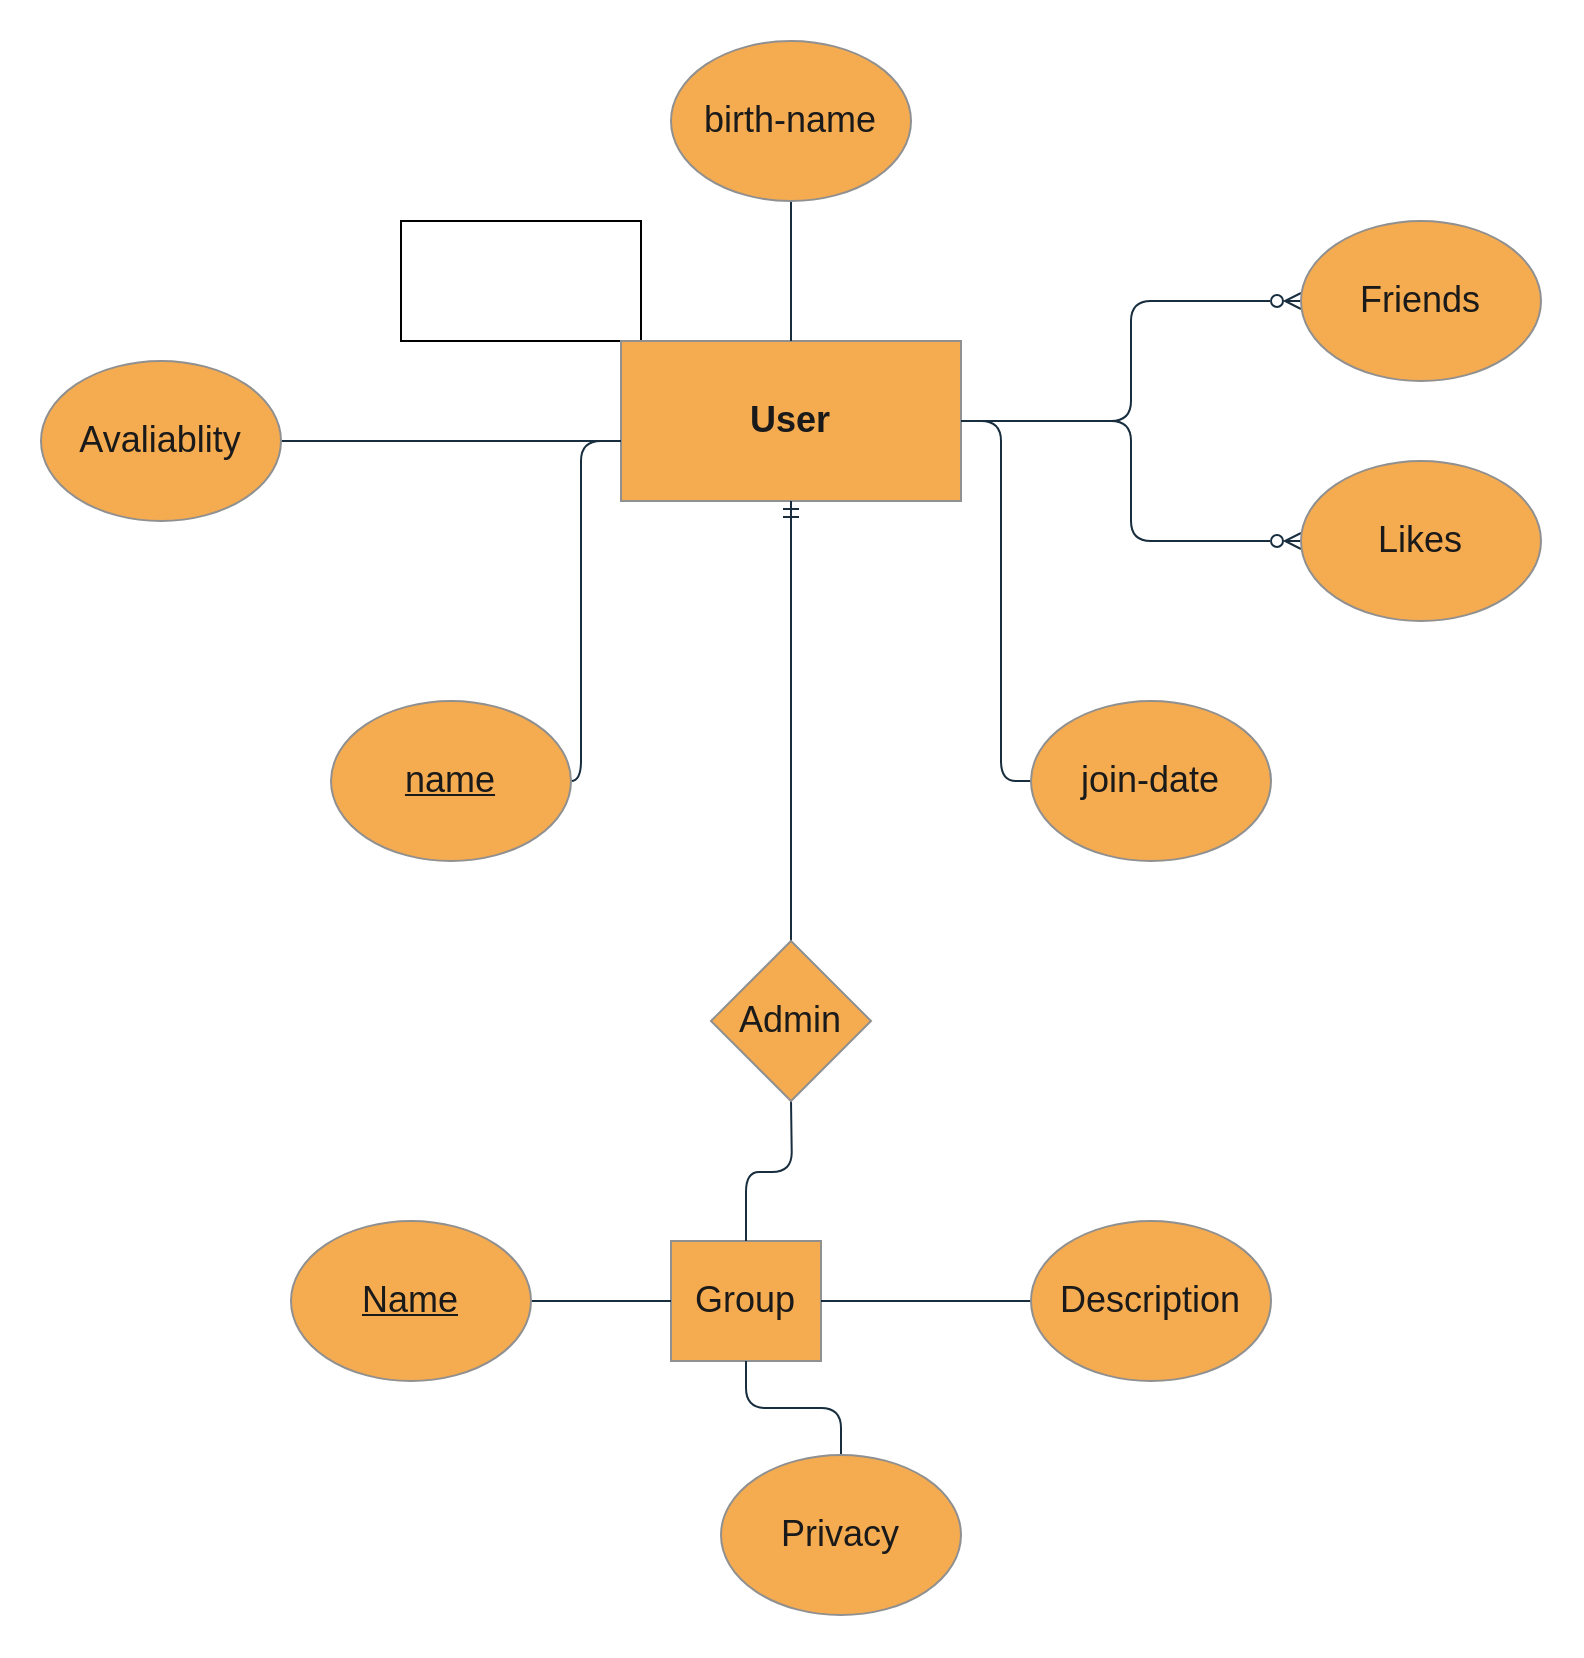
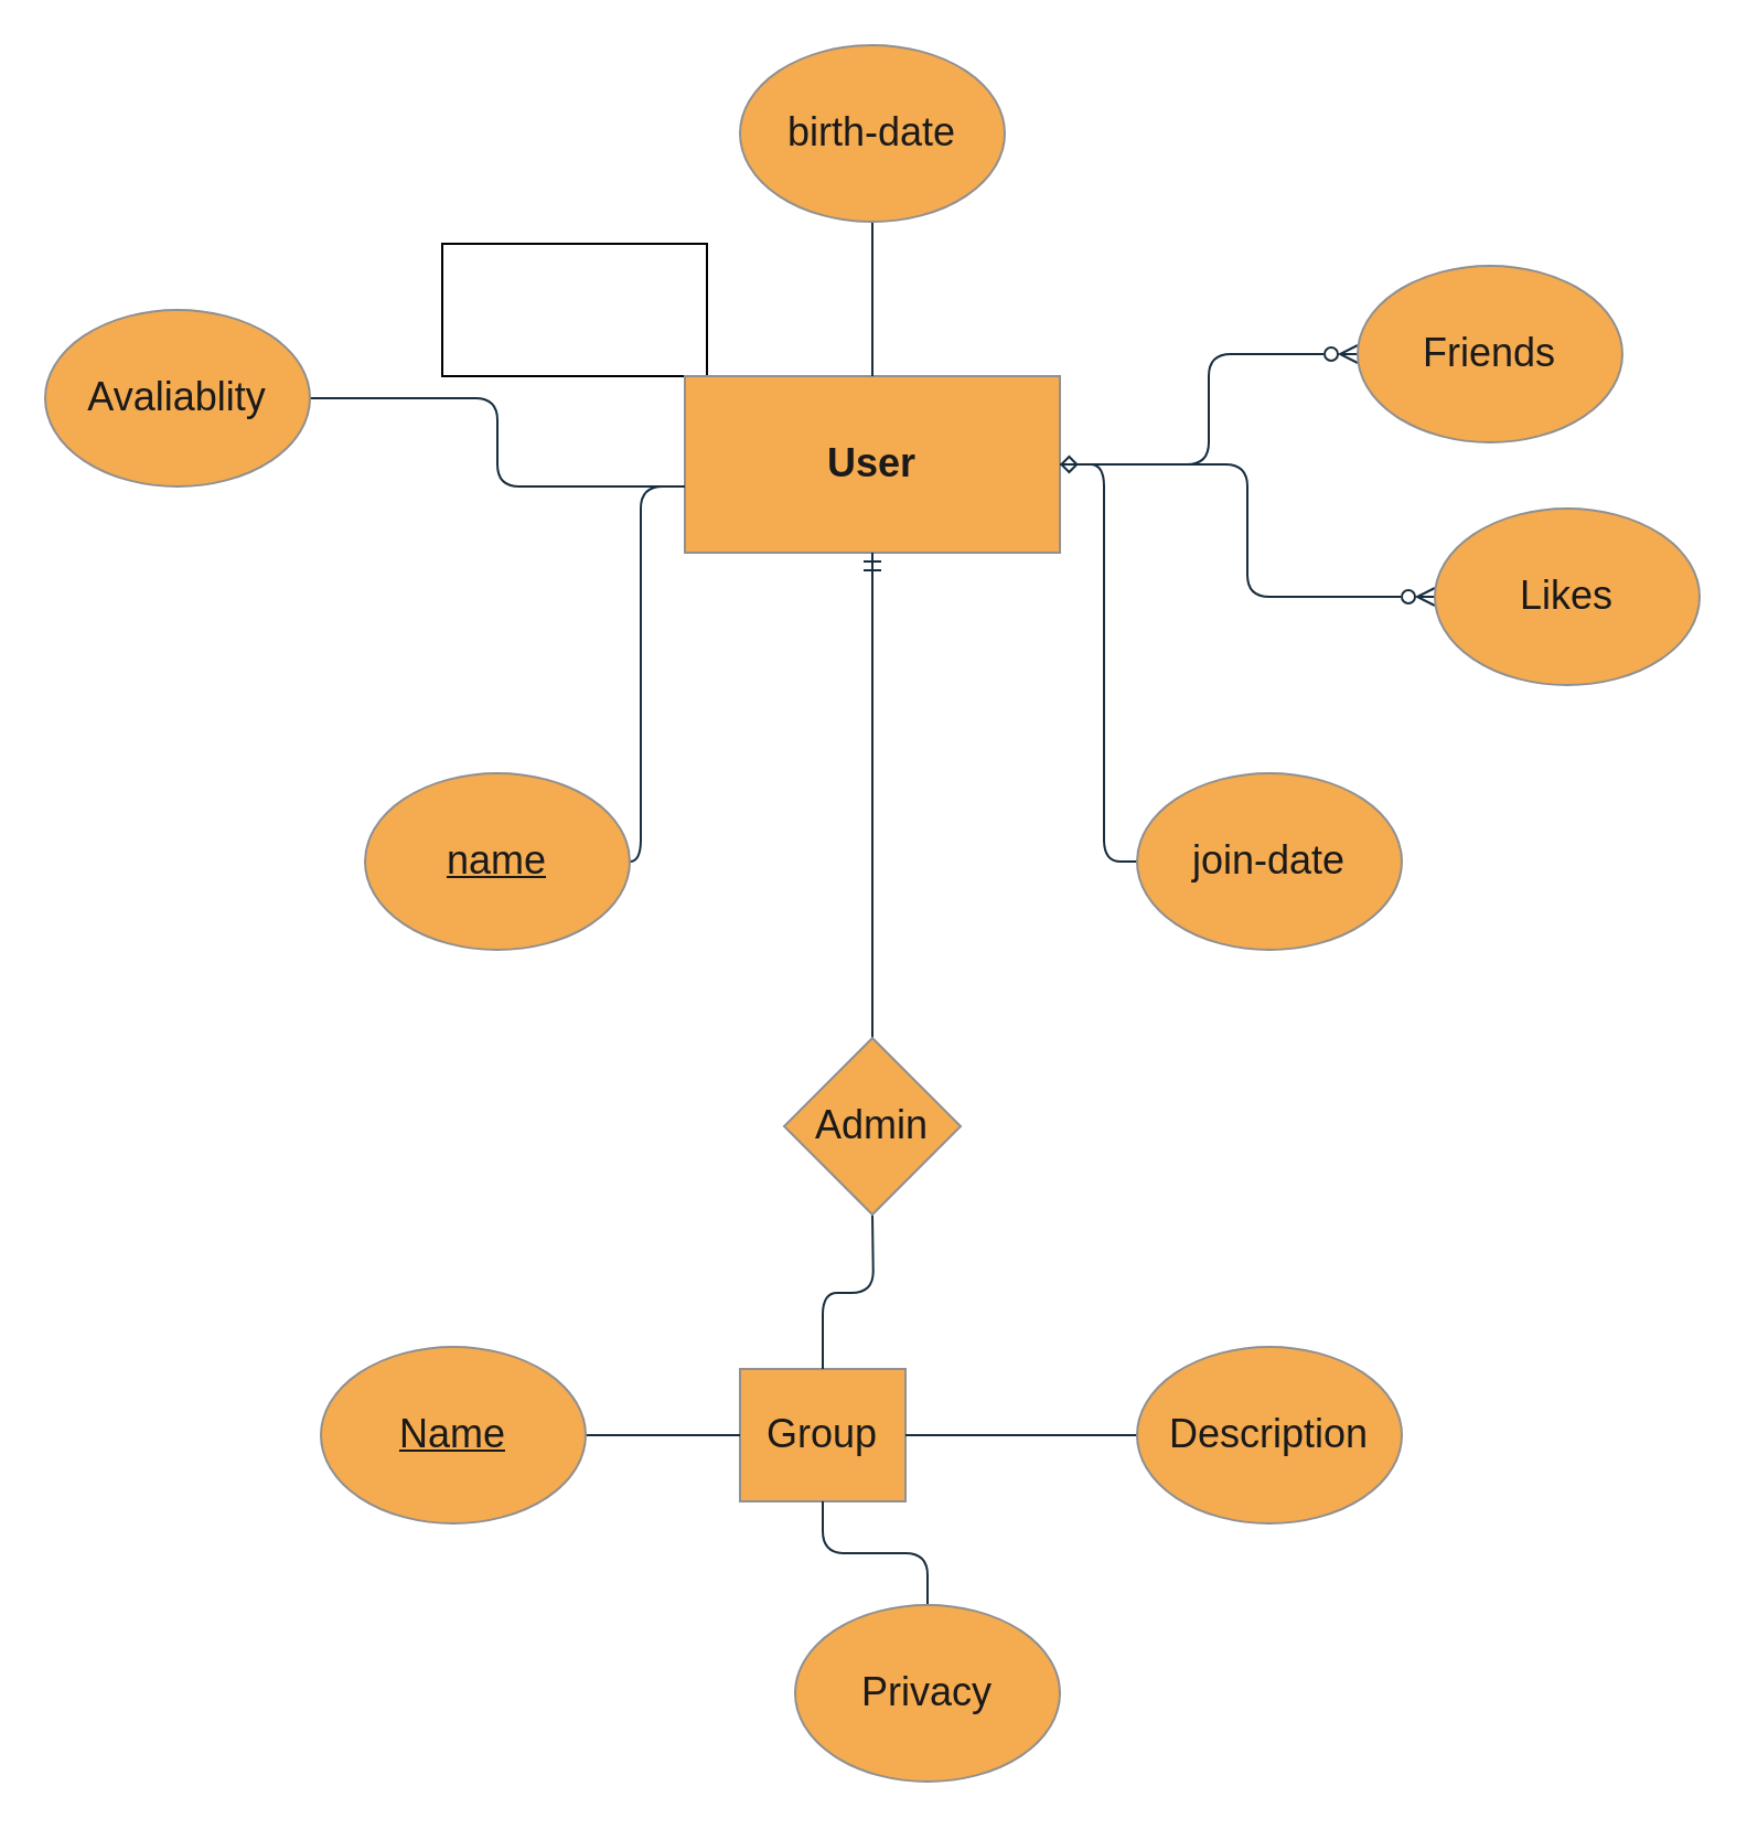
  <mxCell id="0" />
  <mxCell id="1" parent="0" />
  <mxCell id="2" value="" style="rounded=0;whiteSpace=wrap;html=1;" vertex="1" parent="1"><mxGeometry x="200" y="110" width="120" height="60" as="geometry" /></mxCell>
  <mxCell id="3" value="&lt;h1 style=&quot;font-size: 18px&quot;&gt;User&lt;/h1&gt;" style="rounded=0;whiteSpace=wrap;html=1;fillColor=#F5AB50;strokeColor=#909090;fontColor=#1A1A1A;" vertex="1" parent="1"><mxGeometry x="310" y="170" width="170" height="80" as="geometry" /></mxCell>
  <mxCell id="4" style="edgeStyle=orthogonalEdgeStyle;curved=0;rounded=1;sketch=0;orthogonalLoop=1;jettySize=auto;html=1;entryX=0;entryY=0.625;entryDx=0;entryDy=0;entryPerimeter=0;fontColor=#1A1A1A;strokeColor=#182E3E;endArrow=none;endFill=0;" edge="1" parent="1" target="3"><mxGeometry relative="1" as="geometry"><mxPoint x="280" y="390" as="sourcePoint" /><Array as="points"><mxPoint x="290" y="390" /><mxPoint x="290" y="220" /></Array></mxGeometry></mxCell>
  <mxCell id="5" value="&lt;u&gt;name&lt;/u&gt;" style="ellipse;whiteSpace=wrap;html=1;fontSize=18;fillColor=#F5AB50;strokeColor=#909090;fontColor=#1A1A1A;" vertex="1" parent="1"><mxGeometry x="165" y="350" width="120" height="80" as="geometry" /></mxCell>
  <mxCell id="6" style="edgeStyle=orthogonalEdgeStyle;curved=0;rounded=1;sketch=0;orthogonalLoop=1;jettySize=auto;html=1;fontSize=18;fontColor=#1A1A1A;startArrow=none;startFill=0;endArrow=none;endFill=0;strokeColor=#182E3E;strokeWidth=1;" edge="1" parent="1" source="7" target="3"><mxGeometry relative="1" as="geometry" /></mxCell>
- <mxCell id="7" value="birth-name" style="ellipse;whiteSpace=wrap;html=1;fontSize=18;fillColor=#F5AB50;strokeColor=#909090;fontColor=#1A1A1A;" vertex="1" parent="1"><mxGeometry x="335" y="20" width="120" height="80" as="geometry" /></mxCell>
- <mxCell id="8" style="edgeStyle=orthogonalEdgeStyle;curved=0;rounded=1;sketch=0;orthogonalLoop=1;jettySize=auto;html=1;entryX=1;entryY=0.5;entryDx=0;entryDy=0;fontSize=18;fontColor=#1A1A1A;startArrow=none;startFill=0;endArrow=none;endFill=0;strokeColor=#182E3E;strokeWidth=1;" edge="1" parent="1" source="9" target="3"><mxGeometry relative="1" as="geometry"><Array as="points"><mxPoint x="500" y="390" /><mxPoint x="500" y="210" /></Array></mxGeometry></mxCell>
+ <mxCell id="7" value="birth-date" style="ellipse;whiteSpace=wrap;html=1;fontSize=18;fillColor=#F5AB50;strokeColor=#909090;fontColor=#1A1A1A;" vertex="1" parent="1"><mxGeometry x="335" y="20" width="120" height="80" as="geometry" /></mxCell>
+ <mxCell id="8" style="edgeStyle=orthogonalEdgeStyle;curved=0;rounded=1;sketch=0;orthogonalLoop=1;jettySize=auto;html=1;entryX=1;entryY=0.5;entryDx=0;entryDy=0;fontSize=18;fontColor=#1A1A1A;startArrow=none;startFill=0;endArrow=diamond;endFill=0;strokeColor=#182E3E;strokeWidth=1;" edge="1" parent="1" source="9" target="3"><mxGeometry relative="1" as="geometry"><Array as="points"><mxPoint x="500" y="390" /><mxPoint x="500" y="210" /></Array></mxGeometry></mxCell>
  <mxCell id="9" value="join-date" style="ellipse;whiteSpace=wrap;html=1;fontSize=18;fillColor=#F5AB50;strokeColor=#909090;fontColor=#1A1A1A;" vertex="1" parent="1"><mxGeometry x="515" y="350" width="120" height="80" as="geometry" /></mxCell>
  <mxCell id="10" style="edgeStyle=orthogonalEdgeStyle;curved=0;rounded=1;sketch=0;orthogonalLoop=1;jettySize=auto;html=1;fontSize=18;fontColor=#1A1A1A;strokeColor=#182E3E;endArrow=none;endFill=0;entryX=0;entryY=0.625;entryDx=0;entryDy=0;entryPerimeter=0;" edge="1" parent="1" source="11" target="3"><mxGeometry relative="1" as="geometry"><mxPoint x="290" y="270" as="targetPoint" /></mxGeometry></mxCell>
- <mxCell id="11" value="&lt;font style=&quot;font-size: 18px&quot;&gt;Avaliablity&lt;/font&gt;" style="ellipse;whiteSpace=wrap;html=1;rounded=0;sketch=0;fontColor=#1A1A1A;strokeColor=#909090;fillColor=#F5AB50;" vertex="1" parent="1"><mxGeometry x="20" y="180" width="120" height="80" as="geometry" /></mxCell>
+ <mxCell id="11" value="&lt;font style=&quot;font-size: 18px&quot;&gt;Avaliablity&lt;/font&gt;" style="ellipse;whiteSpace=wrap;html=1;rounded=0;sketch=0;fontColor=#1A1A1A;strokeColor=#909090;fillColor=#F5AB50;" vertex="1" parent="1"><mxGeometry x="20" y="140" width="120" height="80" as="geometry" /></mxCell>
  <mxCell id="12" style="edgeStyle=orthogonalEdgeStyle;curved=0;rounded=1;sketch=0;orthogonalLoop=1;jettySize=auto;html=1;entryX=1;entryY=0.5;entryDx=0;entryDy=0;fontSize=18;fontColor=#1A1A1A;endArrow=none;endFill=0;strokeColor=#182E3E;strokeWidth=1;startArrow=ERzeroToMany;startFill=0;" edge="1" parent="1" source="13" target="3"><mxGeometry relative="1" as="geometry" /></mxCell>
  <mxCell id="13" value="Likes" style="ellipse;whiteSpace=wrap;html=1;rounded=0;sketch=0;fontSize=18;fontColor=#1A1A1A;strokeColor=#909090;fillColor=#F5AB50;" vertex="1" parent="1"><mxGeometry x="650" y="230" width="120" height="80" as="geometry" /></mxCell>
  <mxCell id="14" style="edgeStyle=orthogonalEdgeStyle;curved=0;rounded=1;sketch=0;orthogonalLoop=1;jettySize=auto;html=1;entryX=1;entryY=0.5;entryDx=0;entryDy=0;fontSize=18;fontColor=#1A1A1A;startArrow=ERzeroToMany;startFill=0;endArrow=none;endFill=0;strokeColor=#182E3E;strokeWidth=1;" edge="1" parent="1" source="15" target="3"><mxGeometry relative="1" as="geometry" /></mxCell>
- <mxCell id="15" value="Friends" style="ellipse;whiteSpace=wrap;html=1;rounded=0;sketch=0;fontSize=18;fontColor=#1A1A1A;strokeColor=#909090;fillColor=#F5AB50;" vertex="1" parent="1"><mxGeometry x="650" y="110" width="120" height="80" as="geometry" /></mxCell>
+ <mxCell id="15" value="Friends" style="ellipse;whiteSpace=wrap;html=1;rounded=0;sketch=0;fontSize=18;fontColor=#1A1A1A;strokeColor=#909090;fillColor=#F5AB50;" vertex="1" parent="1"><mxGeometry x="615" y="120" width="120" height="80" as="geometry" /></mxCell>
  <mxCell id="16" value="Group" style="rounded=0;whiteSpace=wrap;html=1;sketch=0;fontSize=18;fontColor=#1A1A1A;strokeColor=#909090;fillColor=#F5AB50;" vertex="1" parent="1"><mxGeometry x="335" y="620" width="75" height="60" as="geometry" /></mxCell>
  <mxCell id="17" style="edgeStyle=orthogonalEdgeStyle;curved=0;rounded=1;sketch=0;orthogonalLoop=1;jettySize=auto;html=1;fontSize=18;fontColor=#1A1A1A;startArrow=none;startFill=0;endArrow=none;endFill=0;strokeColor=#182E3E;strokeWidth=1;" edge="1" parent="1" source="18" target="16"><mxGeometry relative="1" as="geometry" /></mxCell>
  <mxCell id="18" value="&lt;u&gt;Name&lt;/u&gt;" style="ellipse;whiteSpace=wrap;html=1;rounded=0;sketch=0;fontSize=18;fontColor=#1A1A1A;strokeColor=#909090;fillColor=#F5AB50;" vertex="1" parent="1"><mxGeometry x="145" y="610" width="120" height="80" as="geometry" /></mxCell>
  <mxCell id="19" style="edgeStyle=orthogonalEdgeStyle;curved=0;rounded=1;sketch=0;orthogonalLoop=1;jettySize=auto;html=1;fontSize=18;fontColor=#1A1A1A;startArrow=none;startFill=0;endArrow=none;endFill=0;strokeColor=#182E3E;strokeWidth=1;" edge="1" parent="1" target="16"><mxGeometry relative="1" as="geometry"><mxPoint x="395" y="550" as="sourcePoint" /></mxGeometry></mxCell>
  <mxCell id="20" style="edgeStyle=orthogonalEdgeStyle;curved=0;rounded=1;sketch=0;orthogonalLoop=1;jettySize=auto;html=1;fontSize=18;fontColor=#1A1A1A;startArrow=none;startFill=0;endArrow=none;endFill=0;strokeColor=#182E3E;strokeWidth=1;" edge="1" parent="1" source="21" target="16"><mxGeometry relative="1" as="geometry" /></mxCell>
  <mxCell id="21" value="Privacy" style="ellipse;whiteSpace=wrap;html=1;rounded=0;sketch=0;fontSize=18;fontColor=#1A1A1A;strokeColor=#909090;fillColor=#F5AB50;" vertex="1" parent="1"><mxGeometry x="360" y="727" width="120" height="80" as="geometry" /></mxCell>
  <mxCell id="22" style="edgeStyle=orthogonalEdgeStyle;curved=0;rounded=1;sketch=0;orthogonalLoop=1;jettySize=auto;html=1;fontSize=18;fontColor=#1A1A1A;startArrow=none;startFill=0;endArrow=none;endFill=0;strokeColor=#182E3E;strokeWidth=1;" edge="1" parent="1" source="23" target="16"><mxGeometry relative="1" as="geometry" /></mxCell>
  <mxCell id="23" value="Description" style="ellipse;whiteSpace=wrap;html=1;rounded=0;sketch=0;fontSize=18;fontColor=#1A1A1A;strokeColor=#909090;fillColor=#F5AB50;" vertex="1" parent="1"><mxGeometry x="515" y="610" width="120" height="80" as="geometry" /></mxCell>
  <mxCell id="24" style="edgeStyle=orthogonalEdgeStyle;curved=0;rounded=1;sketch=0;orthogonalLoop=1;jettySize=auto;html=1;entryX=0.5;entryY=1;entryDx=0;entryDy=0;fontSize=18;fontColor=#1A1A1A;startArrow=none;startFill=0;endArrow=ERmandOne;endFill=0;strokeColor=#182E3E;strokeWidth=1;" edge="1" parent="1" source="25" target="3"><mxGeometry relative="1" as="geometry" /></mxCell>
  <mxCell id="25" value="&lt;font face=&quot;helvetica&quot;&gt;Admin&lt;br&gt;&lt;/font&gt;" style="rhombus;whiteSpace=wrap;html=1;rounded=0;sketch=0;fontSize=18;fontColor=#1A1A1A;strokeColor=#909090;fillColor=#F5AB50;" vertex="1" parent="1"><mxGeometry x="355" y="470" width="80" height="80" as="geometry" /></mxCell>
